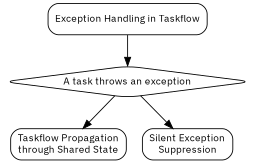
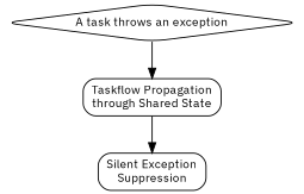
  digraph {
    fontname="IBM Plex Sans"
    rankdir=TB
    node [fontname="IBM Plex Sans" fontsize=12 shape=box style=rounded]
    edge [fontname="IBM Plex Sans"]
-   n1 [label="Exception Handling in Taskflow"]
    n2 [label="A task throws an exception" shape=diamond]
    n3 [label="Taskflow Propagation\nthrough Shared State"]
    n4 [label="Silent Exception\nSuppression"]
-   n1 -> n2
    n2 -> n3
-   n2 -> n4
+   n3 -> n4
  }
